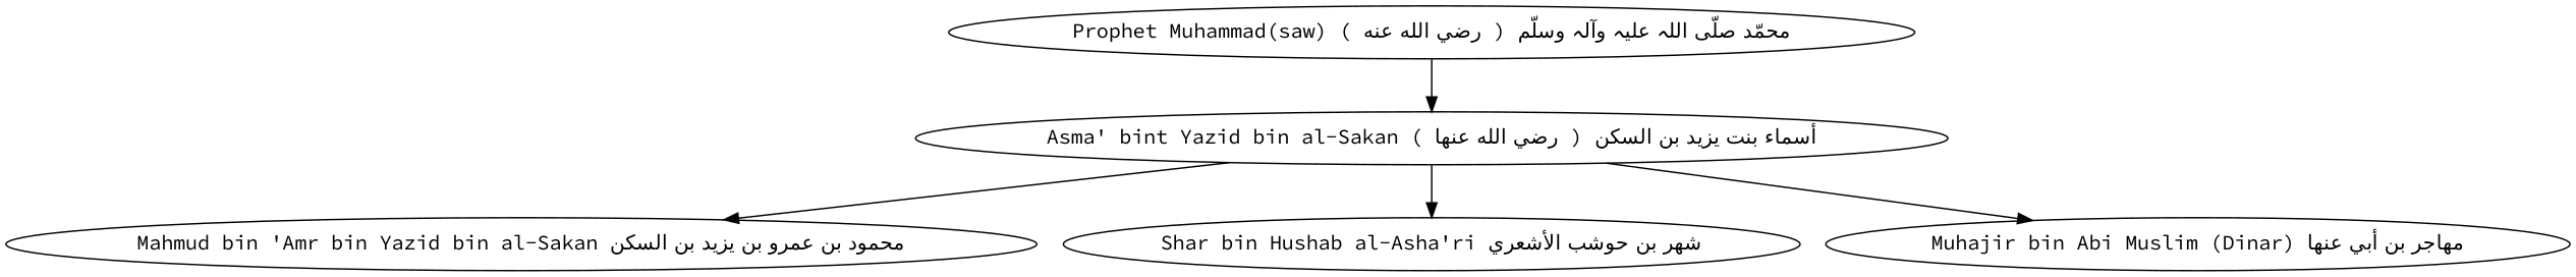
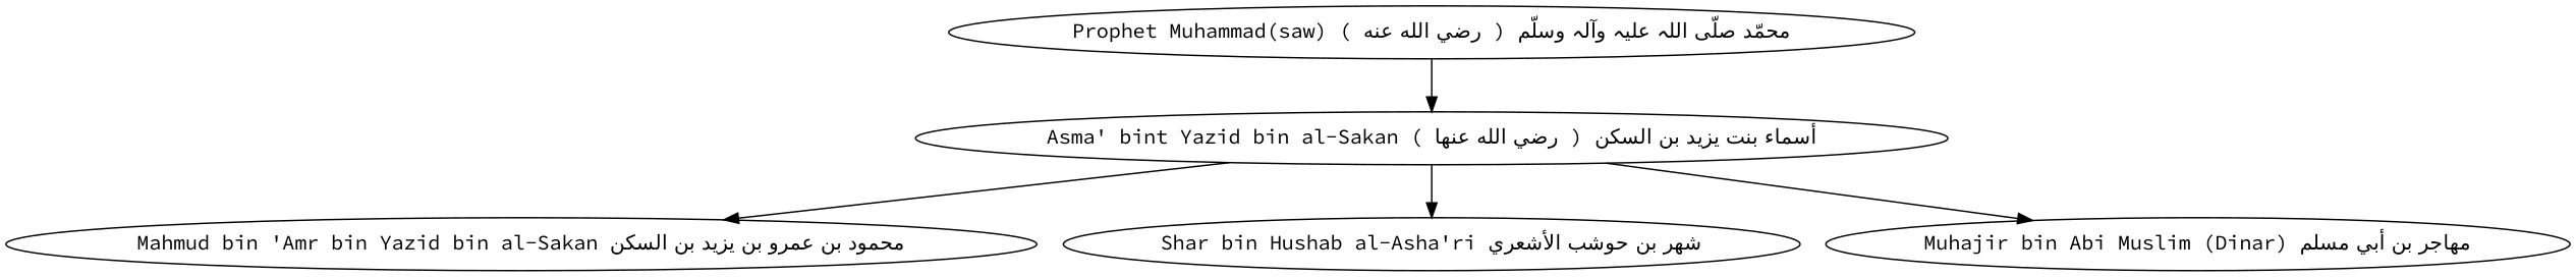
  strict digraph {
    fontname="Source Code Pro"
    node [gender=m generation="Follower(Tabi') [3rd Generation]" grade=undefined fontname="Source Code Pro"]
    edge [fontname="Source Code Pro"]
    "Asma' bint Yazid bin al-Sakan ( أسماء بنت يزيد بن السكن ( رضي الله عنها" [gender=f generation="Comp.(RA) [1st Generation]"]
    "Mahmud bin 'Amr bin Yazid bin al-Sakan محمود بن عمرو بن يزيد بن السكن" [grade=maqbool]
    "Shar bin Hushab al-Asha'ri شهر بن حوشب الأشعري" [grade=sadooq]
-   "Muhajir bin Abi Muslim (Dinar) مهاجر بن أبي مسلم" [grade=maqbool label="Muhajir bin Abi Muslim (Dinar) مهاجر بن أبي عنها"]
+   "Muhajir bin Abi Muslim (Dinar) مهاجر بن أبي مسلم" [grade=maqbool]
    "Prophet Muhammad(saw) ( محمّد صلّی اللہ علیہ وآلہ وسلّم ( رضي الله عنه" [generation="Rasool Allah"]
    "Asma' bint Yazid bin al-Sakan ( أسماء بنت يزيد بن السكن ( رضي الله عنها" -> "Mahmud bin 'Amr bin Yazid bin al-Sakan محمود بن عمرو بن يزيد بن السكن"
    "Asma' bint Yazid bin al-Sakan ( أسماء بنت يزيد بن السكن ( رضي الله عنها" -> "Shar bin Hushab al-Asha'ri شهر بن حوشب الأشعري"
    "Asma' bint Yazid bin al-Sakan ( أسماء بنت يزيد بن السكن ( رضي الله عنها" -> "Muhajir bin Abi Muslim (Dinar) مهاجر بن أبي مسلم"
    "Prophet Muhammad(saw) ( محمّد صلّی اللہ علیہ وآلہ وسلّم ( رضي الله عنه" -> "Asma' bint Yazid bin al-Sakan ( أسماء بنت يزيد بن السكن ( رضي الله عنها"
  }
